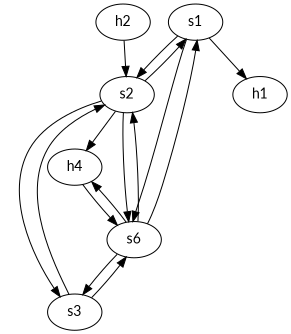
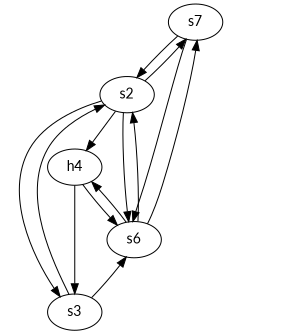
  digraph {
    fontname=Lato
    node [fontname=Lato type=switch]
    edge [capacity="1Gbps" cost=1 dst_port=1 fontname=Lato src_port=1]
-   h1 [ip="10.0.0.1" mac="00:00:00:00:00:01" type=host]
-   s1 [ip="11.0.0.1"]
+   s1 [ip="11.0.0.1" label=s7]
    s2 [ip="11.0.0.2"]
    n4 [ip="11.0.0.4" label=s6]
-   h2 [ip="10.0.0.2" mac="00:00:00:00:00:02" type=host]
    s3 [ip="11.0.0.3"]
    h4 [ip="10.0.0.4" mac="00:00:00:00:00:04" type=host]
-   s1 -> h1
    s1 -> s2 [dst_port=2 src_port=2]
    s1 -> n4 [dst_port=2 src_port=4]
    s2 -> s1 [dst_port=2 src_port=2]
    s2 -> n4 [dst_port=4 src_port=4]
    s2 -> s3 [dst_port=3 src_port=3]
    s2 -> h4
    n4 -> s1 [dst_port=4 src_port=2]
    n4 -> s2 [dst_port=4 src_port=4]
-   n4 -> s3 [dst_port=4 src_port=3]
+   h4 -> s3 [dst_port=4 src_port=3]
    n4 -> h4
-   h2 -> s2
    s3 -> s2 [dst_port=3 src_port=3]
    s3 -> n4 [dst_port=3 src_port=4]
    h4 -> n4
  }
